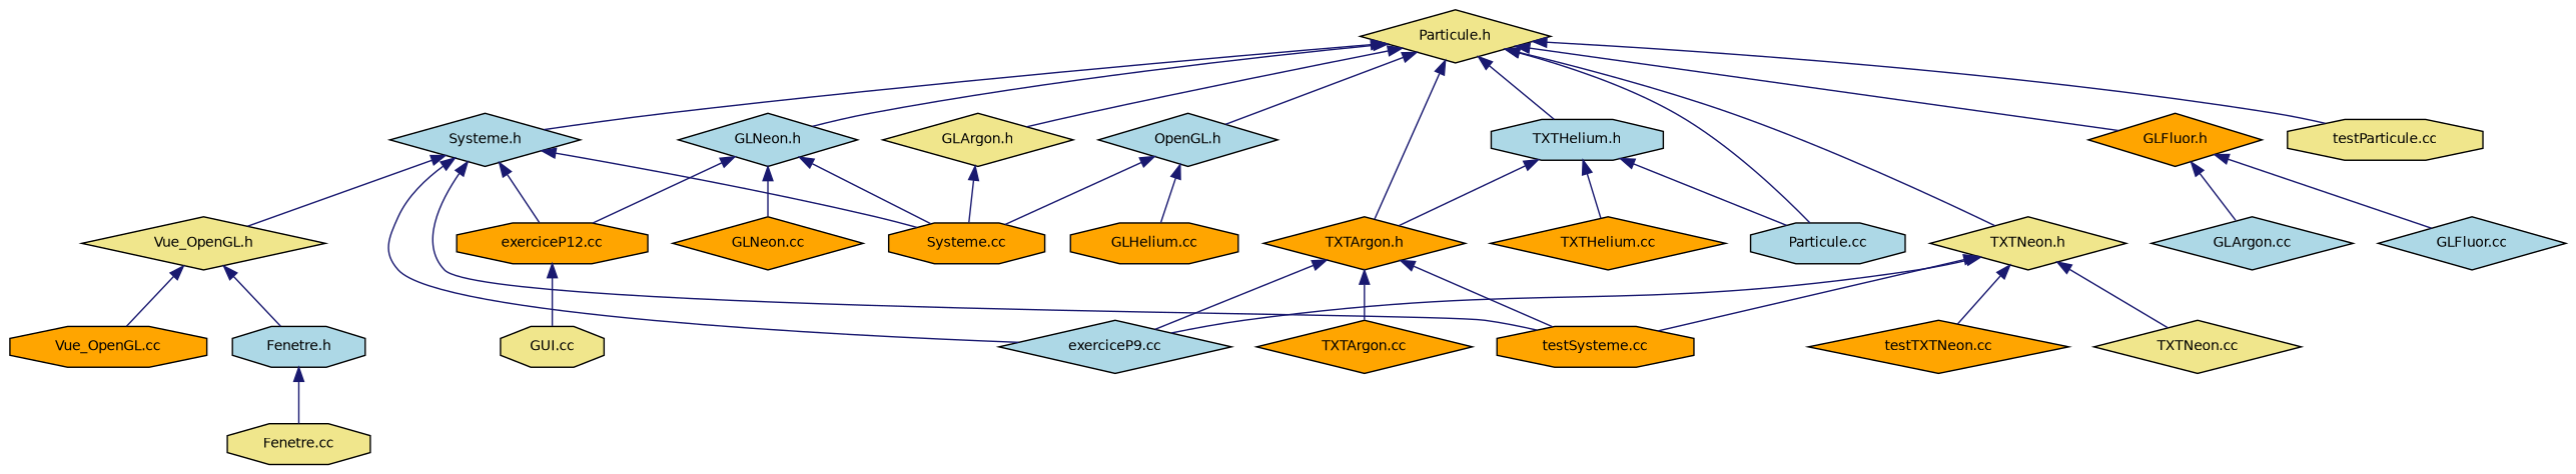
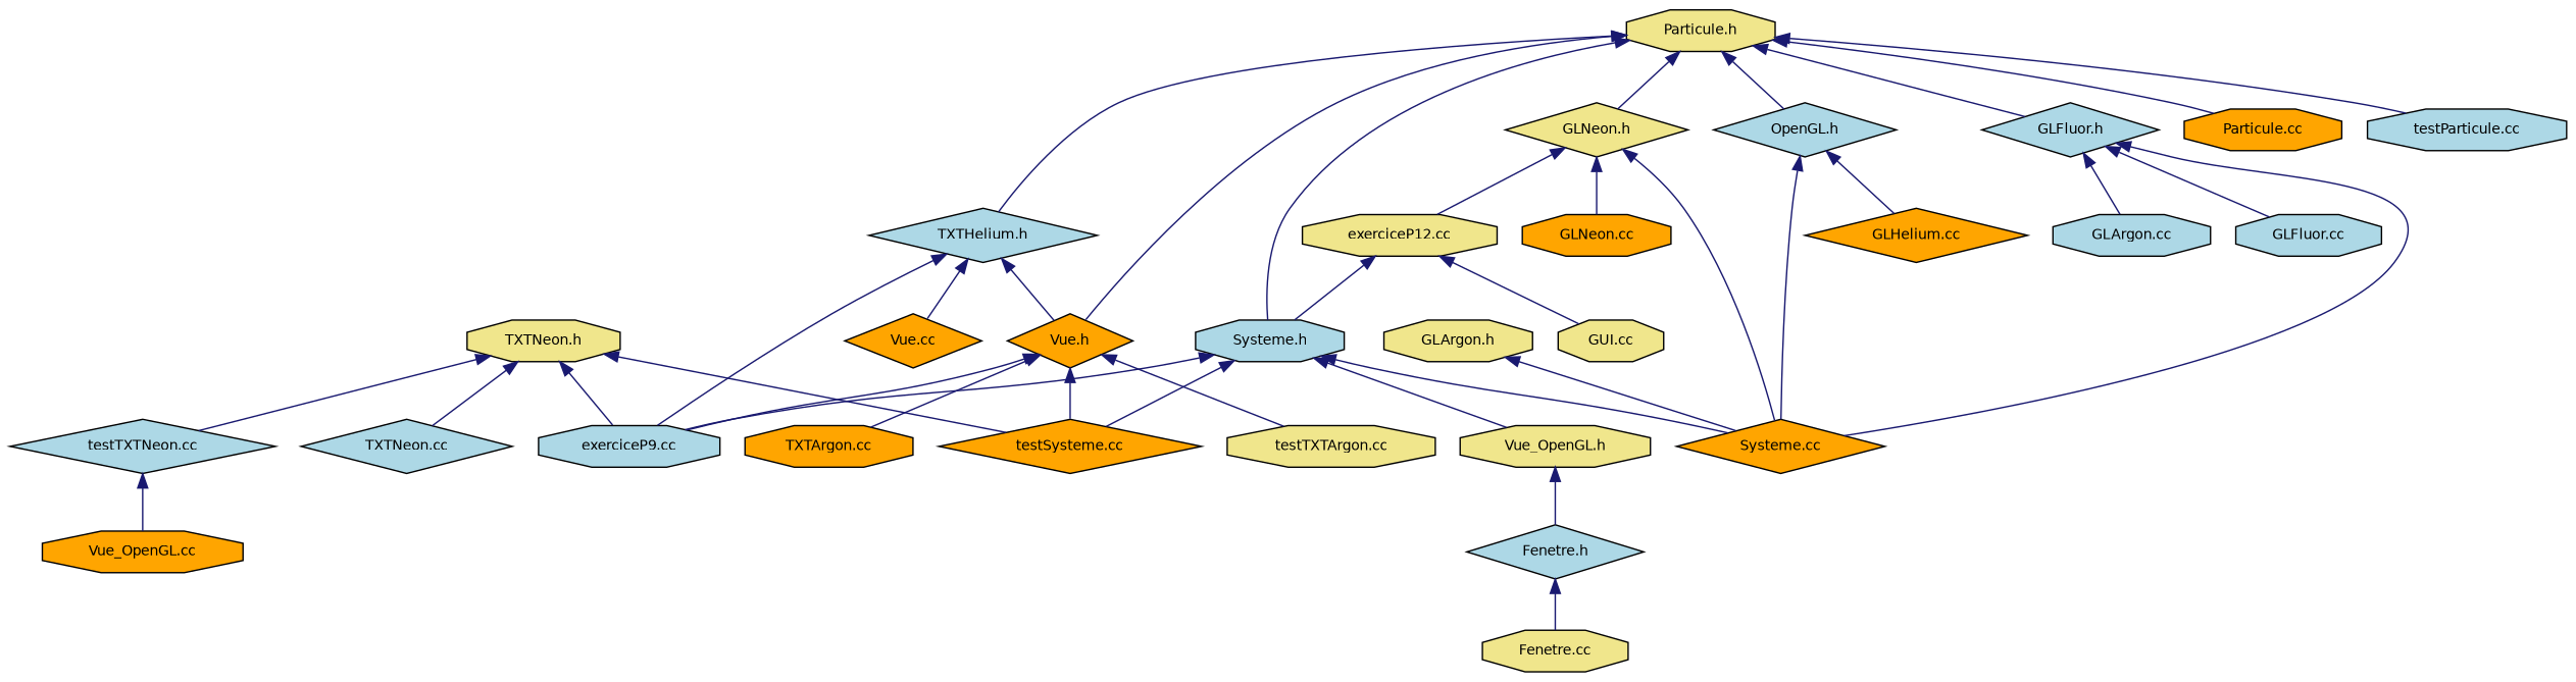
  digraph {
    node [color=black fillcolor=khaki fontname=Helvetica fontsize=10 shape=octagon style=filled]
    edge [color=midnightblue dir=back fontname=Helvetica fontsize=10 labelfontname=Helvetica labelfontsize=10 style=solid]
-   n1 [fontcolor=black height=0.2 label="Particule.h" shape=diamond width=0.4]
-   n2 [fillcolor=lightblue height=0.2 label="Systeme.h" shape=diamond width=0.4]
-   n3 [fillcolor=lightblue height=0.2 label="GLNeon.h" shape=diamond width=0.4]
-   n4 [fillcolor=lightblue height=0.2 label="TXTHelium.h" width=0.4]
-   n5 [height=0.2 label="TXTNeon.h" shape=diamond width=0.4]
-   n6 [fillcolor=orange height=0.2 label="TXTArgon.h" shape=diamond width=0.4]
-   n7 [height=0.2 label="GLArgon.h" shape=diamond width=0.4]
-   n8 [fillcolor=orange height=0.2 label="GLFluor.h" shape=diamond width=0.4]
+   n1 [fontcolor=black height=0.2 label="Particule.h" width=0.4]
+   n2 [fillcolor=lightblue height=0.2 label="Systeme.h" width=0.4]
+   n3 [height=0.2 label="GLNeon.h" shape=diamond width=0.4]
+   n4 [fillcolor=lightblue height=0.2 label="TXTHelium.h" shape=diamond width=0.4]
+   n5 [height=0.2 label="TXTNeon.h" width=0.4]
+   n6 [fillcolor=orange height=0.2 label="Vue.h" shape=diamond width=0.4]
+   n7 [height=0.2 label="GLArgon.h" width=0.4]
+   n8 [fillcolor=lightblue height=0.2 label="GLFluor.h" shape=diamond width=0.4]
    n9 [fillcolor=lightblue height=0.2 label="OpenGL.h" shape=diamond width=0.4]
-   n10 [fillcolor=lightblue height=0.2 label="Particule.cc" width=0.4]
-   n11 [height=0.2 label="testParticule.cc" width=0.4]
-   n12 [fillcolor=orange height=0.2 label="exerciceP12.cc" width=0.4]
-   n13 [fillcolor=lightblue height=0.2 label="exerciceP9.cc" shape=diamond width=0.4]
-   n14 [height=0.2 label="Vue_OpenGL.h" shape=diamond width=0.4]
-   n15 [fillcolor=orange height=0.2 label="Systeme.cc" width=0.4]
-   n16 [fillcolor=orange height=0.2 label="testSysteme.cc" width=0.4]
-   n17 [fillcolor=orange height=0.2 label="GLNeon.cc" shape=diamond width=0.4]
-   n18 [fillcolor=orange height=0.2 label="TXTHelium.cc" shape=diamond width=0.4]
-   n19 [fillcolor=orange height=0.2 label="testTXTNeon.cc" shape=diamond width=0.4]
-   n20 [height=0.2 label="TXTNeon.cc" shape=diamond width=0.4]
-   n22 [fillcolor=orange height=0.2 label="TXTArgon.cc" shape=diamond width=0.4]
-   n23 [fillcolor=lightblue height=0.2 label="GLArgon.cc" shape=diamond width=0.4]
-   n24 [fillcolor=lightblue height=0.2 label="GLFluor.cc" shape=diamond width=0.4]
-   n25 [fillcolor=orange height=0.2 label="GLHelium.cc" width=0.4]
+   n10 [fillcolor=orange height=0.2 label="Particule.cc" width=0.4]
+   n11 [fillcolor=lightblue height=0.2 label="testParticule.cc" width=0.4]
+   n12 [height=0.2 label="exerciceP12.cc" width=0.4]
+   n13 [fillcolor=lightblue height=0.2 label="exerciceP9.cc" width=0.4]
+   n14 [height=0.2 label="Vue_OpenGL.h" width=0.4]
+   n15 [fillcolor=orange height=0.2 label="Systeme.cc" shape=diamond width=0.4]
+   n16 [fillcolor=orange height=0.2 label="testSysteme.cc" shape=diamond width=0.4]
+   n17 [fillcolor=orange height=0.2 label="GLNeon.cc" width=0.4]
+   n18 [fillcolor=orange height=0.2 label="Vue.cc" shape=diamond width=0.4]
+   n19 [fillcolor=lightblue height=0.2 label="testTXTNeon.cc" shape=diamond width=0.4]
+   n20 [fillcolor=lightblue height=0.2 label="TXTNeon.cc" shape=diamond width=0.4]
+   n21 [height=0.2 label="testTXTArgon.cc" width=0.4]
+   n22 [fillcolor=orange height=0.2 label="TXTArgon.cc" width=0.4]
+   n23 [fillcolor=lightblue height=0.2 label="GLArgon.cc" width=0.4]
+   n24 [fillcolor=lightblue height=0.2 label="GLFluor.cc" width=0.4]
+   n25 [fillcolor=orange height=0.2 label="GLHelium.cc" shape=diamond width=0.4]
    n26 [height=0.2 label="GUI.cc" width=0.4]
-   n27 [fillcolor=lightblue height=0.2 label="Fenetre.h" width=0.4]
+   n27 [fillcolor=lightblue height=0.2 label="Fenetre.h" shape=diamond width=0.4]
    n28 [fillcolor=orange height=0.2 label="Vue_OpenGL.cc" width=0.4]
    n29 [height=0.2 label="Fenetre.cc" width=0.4]
    n1 -> n2
    n1 -> n3
    n1 -> n4
-   n1 -> n5
    n1 -> n6
-   n1 -> n7
    n1 -> n8
    n1 -> n9
    n1 -> n10
    n1 -> n11
-   n2 -> n12
+   n12 -> n2
    n2 -> n13
    n2 -> n14
    n2 -> n15
    n2 -> n16
    n3 -> n12
    n3 -> n15
    n3 -> n17
    n4 -> n6
-   n4 -> n10
+   n4 -> n13
    n4 -> n18
    n5 -> n13
    n5 -> n16
    n5 -> n19
    n5 -> n20
    n6 -> n13
    n6 -> n16
+   n6 -> n21
    n6 -> n22
    n7 -> n15
+   n8 -> n15
    n8 -> n23
    n8 -> n24
    n9 -> n15
    n9 -> n25
    n12 -> n26
    n14 -> n27
-   n14 -> n28
+   n19 -> n28
    n27 -> n29
  }
